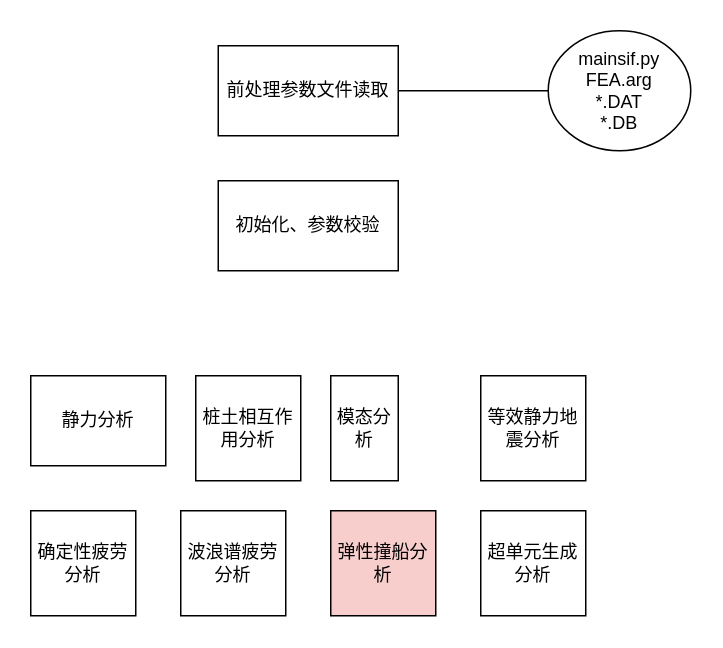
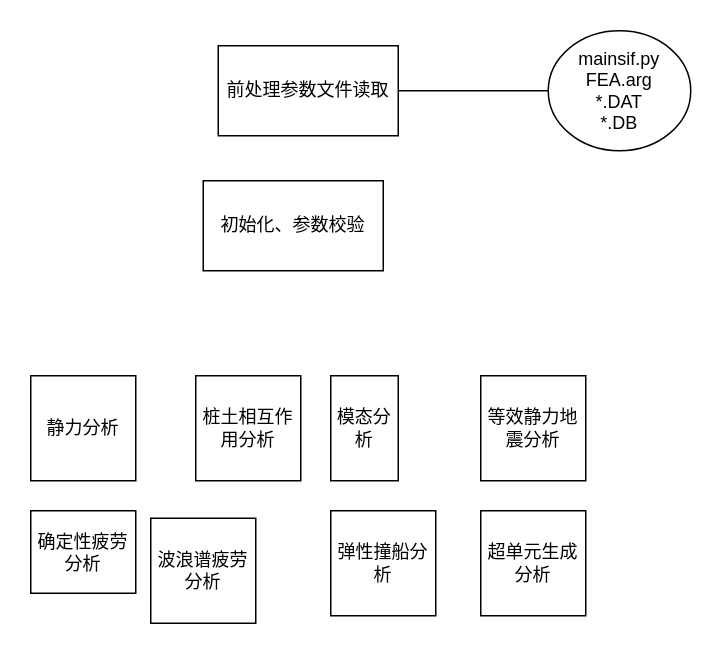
  <mxCell id="0" />
  <mxCell id="1" parent="0" />
  <mxCell id="2" style="edgeStyle=orthogonalEdgeStyle;rounded=0;orthogonalLoop=1;jettySize=auto;html=1;entryX=0;entryY=0.5;entryDx=0;entryDy=0;shape=filledEdge;fillColor=default;strokeColor=default;endArrow=none;endFill=0;" edge="1" parent="1" source="3" target="5"><mxGeometry relative="1" as="geometry" /></mxCell>
  <mxCell id="3" value="前处理参数文件读取" style="rounded=0;whiteSpace=wrap;html=1;textShadow=0;" vertex="1" parent="1"><mxGeometry x="145" y="30" width="120" height="60" as="geometry" /></mxCell>
- <mxCell id="4" value="初始化、参数校验" style="rounded=0;whiteSpace=wrap;html=1;textShadow=0;" vertex="1" parent="1"><mxGeometry x="145" y="120" width="120" height="60" as="geometry" /></mxCell>
+ <mxCell id="4" value="初始化、参数校验" style="rounded=0;whiteSpace=wrap;html=1;textShadow=0;" vertex="1" parent="1"><mxGeometry x="135" y="120" width="120" height="60" as="geometry" /></mxCell>
  <mxCell id="5" value="mainsif.py&lt;div&gt;FEA.arg&lt;/div&gt;&lt;div&gt;*.DAT&lt;/div&gt;&lt;div&gt;*.DB&lt;/div&gt;" style="ellipse;whiteSpace=wrap;html=1;" vertex="1" parent="1"><mxGeometry x="365" y="20" width="95" height="80" as="geometry" /></mxCell>
- <mxCell id="6" value="静力分析" style="whiteSpace=wrap;html=1;aspect=fixed;" vertex="1" parent="1"><mxGeometry x="20" y="250" width="90" height="60" as="geometry" /></mxCell>
+ <mxCell id="6" value="静力分析" style="whiteSpace=wrap;html=1;aspect=fixed;" vertex="1" parent="1"><mxGeometry x="20" y="250" width="70" height="70" as="geometry" /></mxCell>
  <mxCell id="7" value="桩土相互作用分析" style="whiteSpace=wrap;html=1;aspect=fixed;" vertex="1" parent="1"><mxGeometry x="130" y="250" width="70" height="70" as="geometry" /></mxCell>
  <mxCell id="8" value="模态分析" style="whiteSpace=wrap;html=1;aspect=fixed;" vertex="1" parent="1"><mxGeometry x="220" y="250" width="45" height="70" as="geometry" /></mxCell>
  <mxCell id="9" value="等效静力地震分析" style="whiteSpace=wrap;html=1;aspect=fixed;" vertex="1" parent="1"><mxGeometry x="320" y="250" width="70" height="70" as="geometry" /></mxCell>
  <mxCell id="10" value="超单元生成分析" style="whiteSpace=wrap;html=1;aspect=fixed;" vertex="1" parent="1"><mxGeometry x="320" y="340" width="70" height="70" as="geometry" /></mxCell>
- <mxCell id="11" value="确定性疲劳分析" style="whiteSpace=wrap;html=1;aspect=fixed;" vertex="1" parent="1"><mxGeometry x="20" y="340" width="70" height="70" as="geometry" /></mxCell>
- <mxCell id="12" value="波浪谱疲劳分析" style="whiteSpace=wrap;html=1;aspect=fixed;" vertex="1" parent="1"><mxGeometry x="120" y="340" width="70" height="70" as="geometry" /></mxCell>
- <mxCell id="13" value="弹性撞船分析" style="whiteSpace=wrap;html=1;aspect=fixed;fillColor=#f8cecc;" vertex="1" parent="1"><mxGeometry x="220" y="340" width="70" height="70" as="geometry" /></mxCell>
+ <mxCell id="11" value="确定性疲劳分析" style="whiteSpace=wrap;html=1;aspect=fixed;" vertex="1" parent="1"><mxGeometry x="20" y="340" width="70" height="55" as="geometry" /></mxCell>
+ <mxCell id="12" value="波浪谱疲劳分析" style="whiteSpace=wrap;html=1;aspect=fixed;" vertex="1" parent="1"><mxGeometry x="100" y="345" width="70" height="70" as="geometry" /></mxCell>
+ <mxCell id="13" value="弹性撞船分析" style="whiteSpace=wrap;html=1;aspect=fixed;" vertex="1" parent="1"><mxGeometry x="220" y="340" width="70" height="70" as="geometry" /></mxCell>
